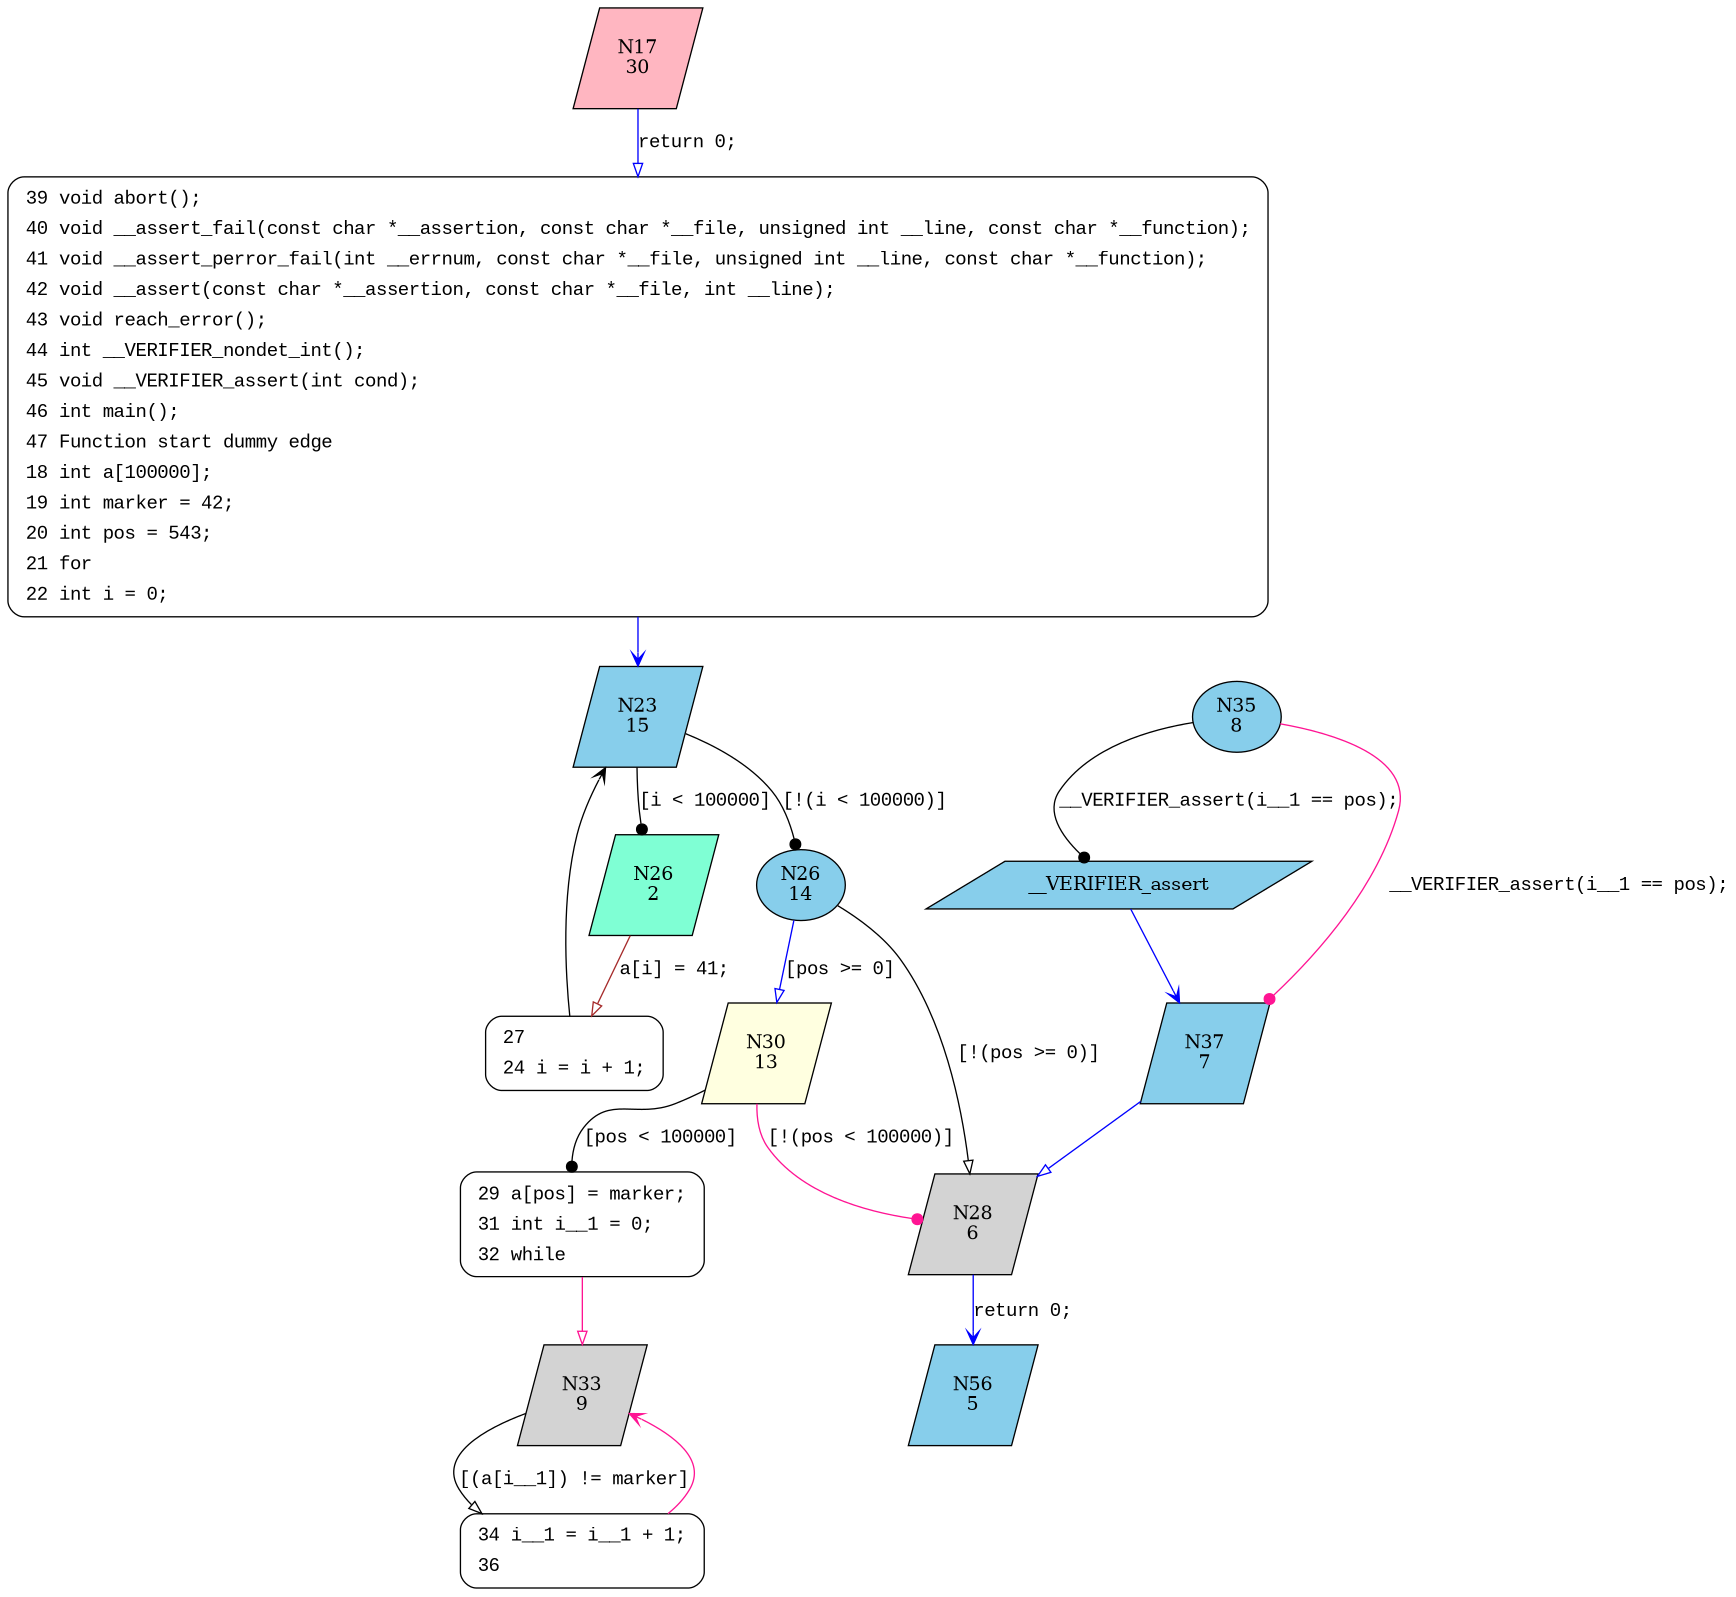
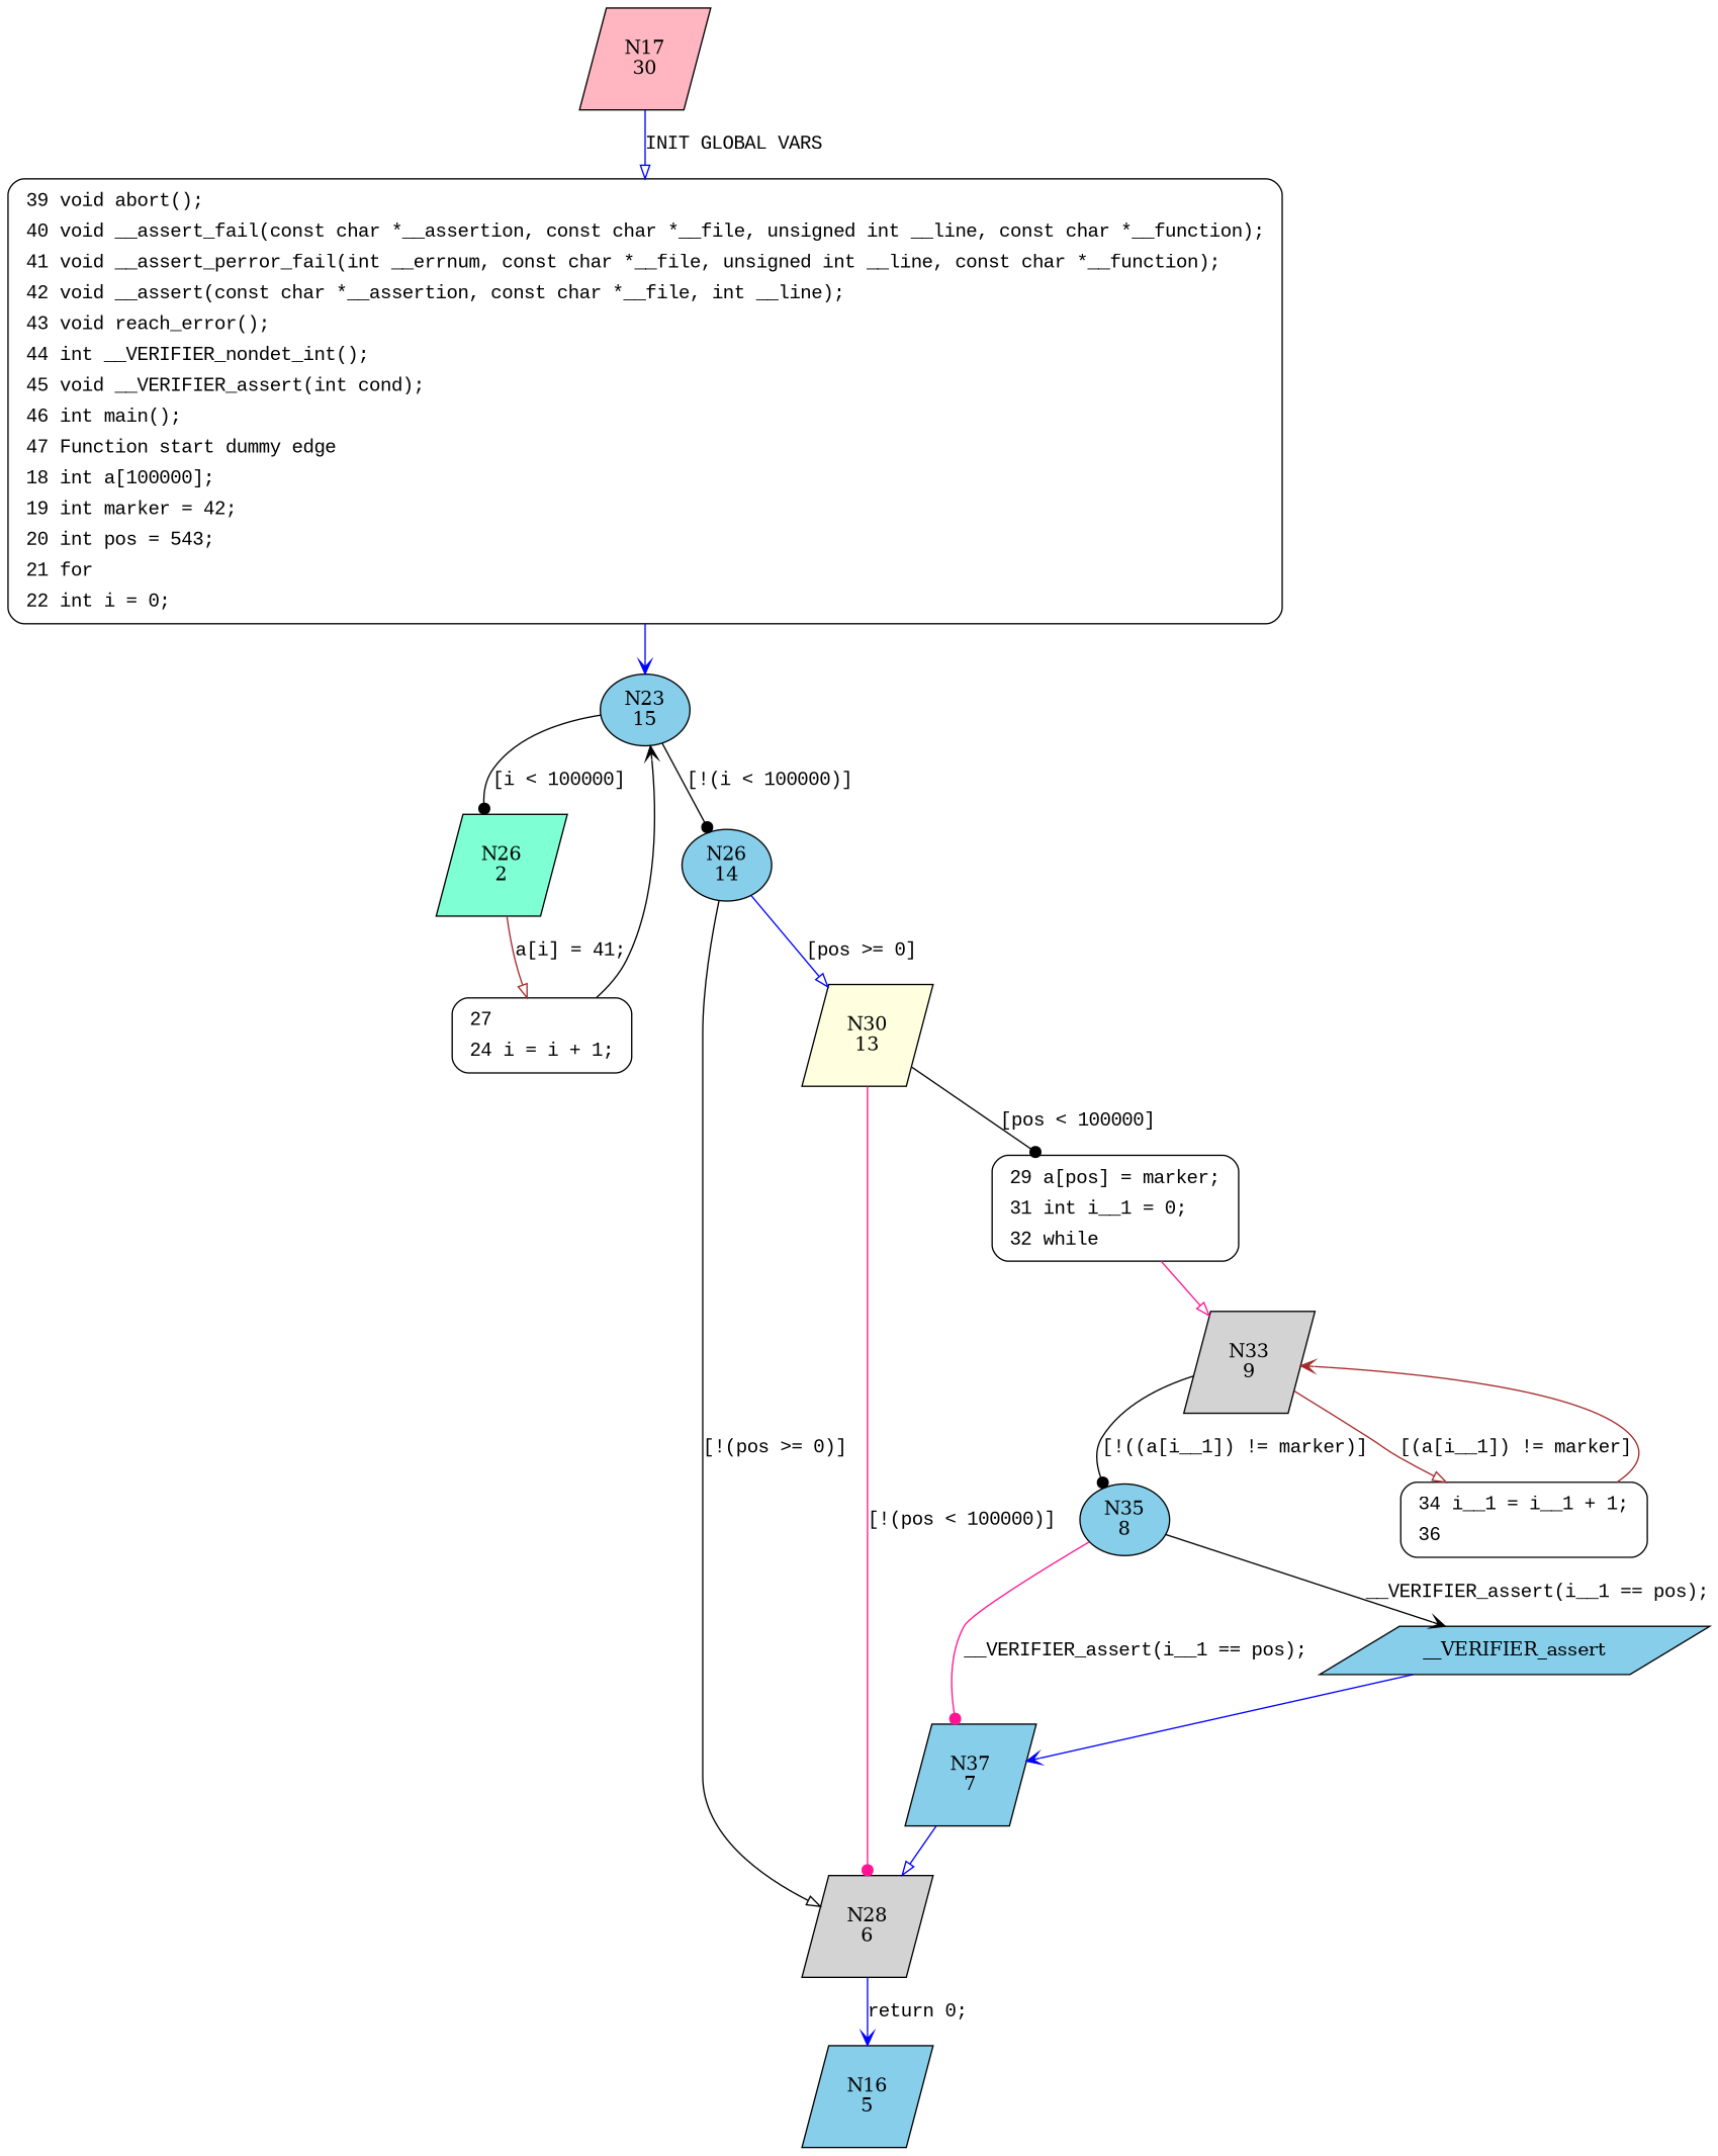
  digraph {
    node [fillcolor=skyblue shape=parallelogram style=filled]
    edge [arrowhead=onormal color=black fontname="Courier New"]
    n1 [fillcolor=lightpink label="N17\n30"]
    n2 [fillcolor=white fontname="Courier New" label=<<table border="0" cellborder="0" cellpadding="3" bgcolor="white"><tr><td align="right">39</td><td align="left">void abort();</td></tr><tr><td align="right">40</td><td align="left">void __assert_fail(const char *__assertion, const char *__file, unsigned int __line, const char *__function);</td></tr><tr><td align="right">41</td><td align="left">void __assert_perror_fail(int __errnum, const char *__file, unsigned int __line, const char *__function);</td></tr><tr><td align="right">42</td><td align="left">void __assert(const char *__assertion, const char *__file, int __line);</td></tr><tr><td align="right">43</td><td align="left">void reach_error();</td></tr><tr><td align="right">44</td><td align="left">int __VERIFIER_nondet_int();</td></tr><tr><td align="right">45</td><td align="left">void __VERIFIER_assert(int cond);</td></tr><tr><td align="right">46</td><td align="left">int main();</td></tr><tr><td align="right">47</td><td align="left">Function start dummy edge</td></tr><tr><td align="right">18</td><td align="left">int a[100000];</td></tr><tr><td align="right">19</td><td align="left">int marker = 42;</td></tr><tr><td align="right">20</td><td align="left">int pos = 543;</td></tr><tr><td align="right">21</td><td align="left">for</td></tr><tr><td align="right">22</td><td align="left">int i = 0;</td></tr></table>> penwidth=1 shape=Mrecord style="filled,bold"]
-   n3 [label="N23\n15"]
+   n3 [label="N23\n15" shape=ellipse]
    n4 [fillcolor=aquamarine label="N26\n2"]
    n5 [label="N26\n14" shape=ellipse]
    n6 [fillcolor=white fontname="Courier New" label=<<table border="0" cellborder="0" cellpadding="3" bgcolor="white"><tr><td align="right">27</td><td align="left"></td></tr><tr><td align="right">24</td><td align="left">i = i + 1;</td></tr></table>> penwidth=1 shape=Mrecord style="filled,bold"]
    n7 [fillcolor=lightyellow label="N30\n13"]
    n8 [fillcolor=lightgrey label="N28\n6"]
    n9 [fillcolor=white fontname="Courier New" label=<<table border="0" cellborder="0" cellpadding="3" bgcolor="white"><tr><td align="right">29</td><td align="left">a[pos] = marker;</td></tr><tr><td align="right">31</td><td align="left">int i__1 = 0;</td></tr><tr><td align="right">32</td><td align="left">while</td></tr></table>> penwidth=1 shape=Mrecord style="filled,bold"]
-   n10 [label="N56\n5"]
+   n10 [label="N16\n5"]
    n11 [fillcolor=lightgrey label="N33\n9"]
    n12 [fillcolor=white fontname="Courier New" label=<<table border="0" cellborder="0" cellpadding="3" bgcolor="white"><tr><td align="right">34</td><td align="left">i__1 = i__1 + 1;</td></tr><tr><td align="right">36</td><td align="left"></td></tr></table>> penwidth=1 shape=Mrecord style="filled,bold"]
    n13 [label="N35\n8" shape=ellipse]
    n14 [label="N37\n7"]
    n15 [label=__VERIFIER_assert]
-   n1 -> n2 [color=blue label="return 0;"]
+   n1 -> n2 [color=blue label="INIT GLOBAL VARS"]
    n2 -> n3 [arrowhead=vee color=blue fontname=""]
    n3 -> n4 [arrowhead=dot label="[i < 100000]"]
    n3 -> n5 [arrowhead=dot label="[!(i < 100000)]"]
    n4 -> n6 [color=brown label="a[i] = 41;"]
    n5 -> n7 [color=blue label="[pos >= 0]"]
    n5 -> n8 [label="[!(pos >= 0)]"]
    n6 -> n3 [arrowhead=vee fontname=""]
    n7 -> n8 [arrowhead=dot color=deeppink label="[!(pos < 100000)]"]
    n7 -> n9 [arrowhead=dot label="[pos < 100000]"]
    n8 -> n10 [arrowhead=vee color=blue label="return 0;"]
    n9 -> n11 [color=deeppink fontname=""]
-   n11 -> n12 [label="[(a[i__1]) != marker]"]
-   n12 -> n11 [arrowhead=vee color=deeppink fontname=""]
+   n11 -> n12 [color=brown label="[(a[i__1]) != marker]"]
+   n11 -> n13 [arrowhead=dot label="[!((a[i__1]) != marker)]"]
+   n12 -> n11 [arrowhead=vee color=brown fontname=""]
    n13 -> n14 [arrowhead=dot color=deeppink label="__VERIFIER_assert(i__1 == pos);"]
-   n13 -> n15 [arrowhead=dot label="__VERIFIER_assert(i__1 == pos);"]
+   n13 -> n15 [arrowhead=vee label="__VERIFIER_assert(i__1 == pos);"]
    n14 -> n8 [color=blue]
    n15 -> n14 [arrowhead=vee color=blue]
  }
